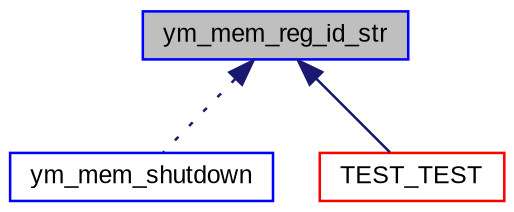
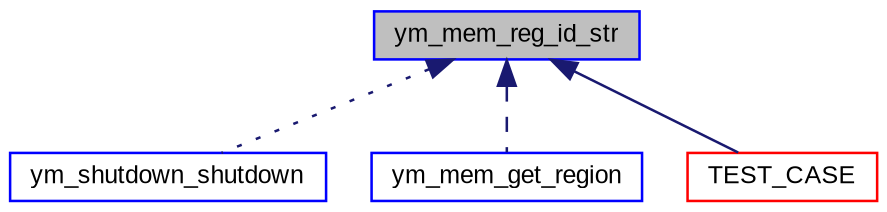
  digraph {
    fontname="Liberation Sans"
    rankdir=TB
    node [color=blue fillcolor=white fontname="Liberation Sans" fontsize=10 shape=record style=filled]
    edge [color=midnightblue dir=back fontname="Liberation Sans" fontsize=10 labelfontname=Helvetica labelfontsize=10]
    n1 [fillcolor=grey75 fontcolor=black height=0.2 label=ym_mem_reg_id_str width=0.4]
-   n2 [height=0.2 label=ym_mem_shutdown width=0.4]
-   n4 [color=red height=0.2 label=TEST_TEST width=0.4]
+   n2 [height=0.2 label=ym_shutdown_shutdown width=0.4]
+   n3 [height=0.2 label=ym_mem_get_region width=0.4]
+   n4 [color=red height=0.2 label=TEST_CASE width=0.4]
    n1 -> n2 [style=dotted]
+   n1 -> n3 [style=dashed]
    n1 -> n4 [style=solid]
  }
